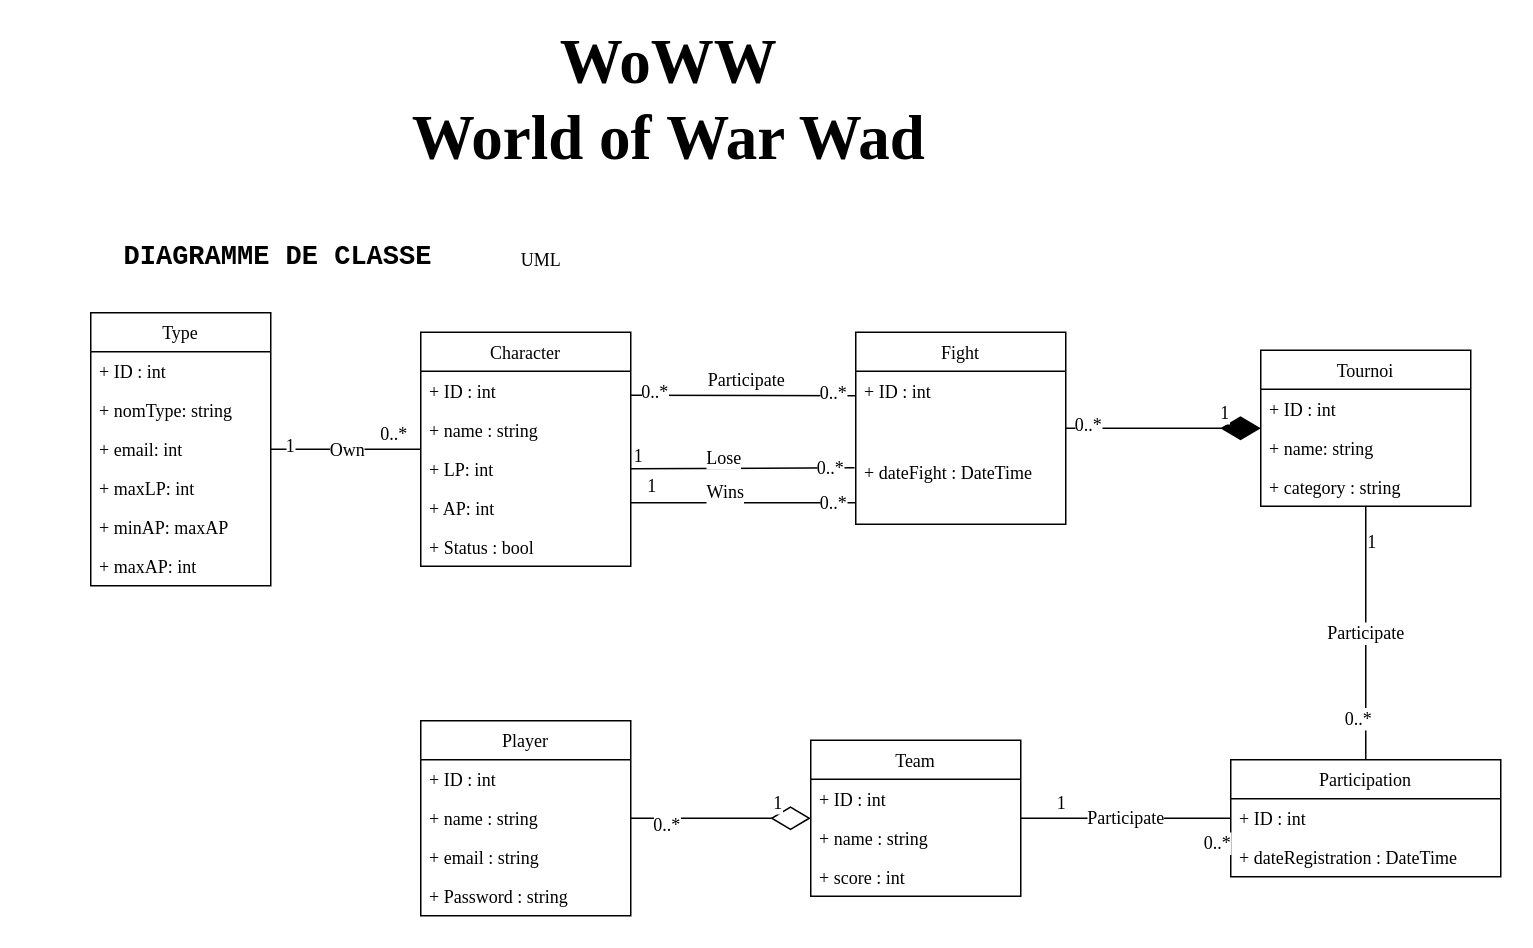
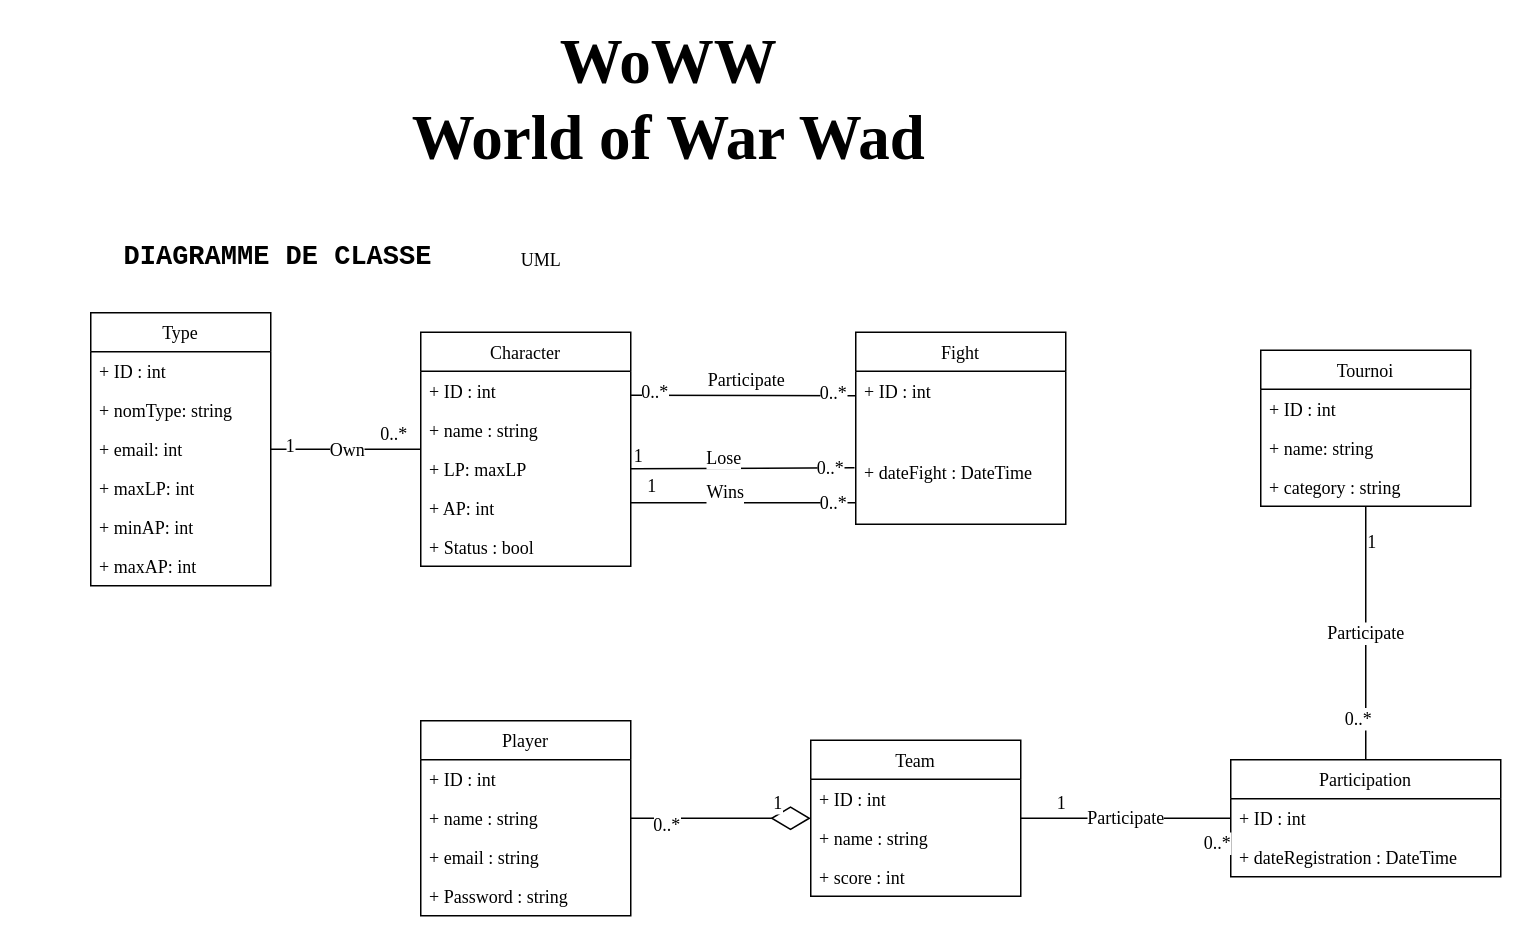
  <mxCell id="0" />
  <mxCell id="1" parent="0" />
  <mxCell id="2" value="&lt;h2&gt;DIAGRAMME DE CLASSE&lt;/h2&gt;" style="text;html=1;strokeColor=none;fillColor=none;align=center;verticalAlign=middle;whiteSpace=wrap;rounded=0;fontFamily=Courier New;" parent="1" vertex="1"><mxGeometry x="20" y="150" width="330" height="30" as="geometry" /></mxCell>
  <mxCell id="3" value="&lt;h1&gt;&lt;font&gt;&lt;b style=&quot;font-size: 42px&quot;&gt;WoWW&lt;br&gt;&lt;/b&gt;&lt;b style=&quot;font-size: 42px&quot;&gt;World of War Wad&lt;/b&gt;&lt;/font&gt;&lt;/h1&gt;" style="text;html=1;align=center;verticalAlign=middle;resizable=0;points=[];autosize=1;strokeColor=none;fillColor=none;fontFamily=Comic Sans MS;" parent="1" vertex="1"><mxGeometry x="235" y="20" width="420" height="80" as="geometry" /></mxCell>
  <mxCell id="4" value="Type" style="swimlane;fontStyle=0;childLayout=stackLayout;horizontal=1;startSize=26;fillColor=none;horizontalStack=0;resizeParent=1;resizeParentMax=0;resizeLast=0;collapsible=1;marginBottom=0;fontFamily=Comic Sans MS;fontSize=12;" vertex="1" parent="1"><mxGeometry x="60" y="202" width="120" height="182" as="geometry" /></mxCell>
  <mxCell id="5" value="+ ID : int" style="text;strokeColor=none;fillColor=none;align=left;verticalAlign=top;spacingLeft=4;spacingRight=4;overflow=hidden;rotatable=0;points=[[0,0.5],[1,0.5]];portConstraint=eastwest;fontFamily=Comic Sans MS;fontSize=12;" vertex="1" parent="4"><mxGeometry y="26" width="120" height="26" as="geometry" /></mxCell>
  <mxCell id="6" value="+ nomType: string" style="text;strokeColor=none;fillColor=none;align=left;verticalAlign=top;spacingLeft=4;spacingRight=4;overflow=hidden;rotatable=0;points=[[0,0.5],[1,0.5]];portConstraint=eastwest;fontFamily=Comic Sans MS;fontSize=12;" vertex="1" parent="4"><mxGeometry y="52" width="120" height="26" as="geometry" /></mxCell>
  <mxCell id="7" value="+ email: int" style="text;strokeColor=none;fillColor=none;align=left;verticalAlign=top;spacingLeft=4;spacingRight=4;overflow=hidden;rotatable=0;points=[[0,0.5],[1,0.5]];portConstraint=eastwest;fontFamily=Comic Sans MS;fontSize=12;" vertex="1" parent="4"><mxGeometry y="78" width="120" height="26" as="geometry" /></mxCell>
  <mxCell id="8" value="+ maxLP: int" style="text;strokeColor=none;fillColor=none;align=left;verticalAlign=top;spacingLeft=4;spacingRight=4;overflow=hidden;rotatable=0;points=[[0,0.5],[1,0.5]];portConstraint=eastwest;fontFamily=Comic Sans MS;fontSize=12;" vertex="1" parent="4"><mxGeometry y="104" width="120" height="26" as="geometry" /></mxCell>
- <mxCell id="9" value="+ minAP: maxAP" style="text;strokeColor=none;fillColor=none;align=left;verticalAlign=top;spacingLeft=4;spacingRight=4;overflow=hidden;rotatable=0;points=[[0,0.5],[1,0.5]];portConstraint=eastwest;fontFamily=Comic Sans MS;fontSize=12;" vertex="1" parent="4"><mxGeometry y="130" width="120" height="26" as="geometry" /></mxCell>
+ <mxCell id="9" value="+ minAP: int" style="text;strokeColor=none;fillColor=none;align=left;verticalAlign=top;spacingLeft=4;spacingRight=4;overflow=hidden;rotatable=0;points=[[0,0.5],[1,0.5]];portConstraint=eastwest;fontFamily=Comic Sans MS;fontSize=12;" vertex="1" parent="4"><mxGeometry y="130" width="120" height="26" as="geometry" /></mxCell>
  <mxCell id="10" value="+ maxAP: int" style="text;strokeColor=none;fillColor=none;align=left;verticalAlign=top;spacingLeft=4;spacingRight=4;overflow=hidden;rotatable=0;points=[[0,0.5],[1,0.5]];portConstraint=eastwest;fontFamily=Comic Sans MS;fontSize=12;" vertex="1" parent="4"><mxGeometry y="156" width="120" height="26" as="geometry" /></mxCell>
  <mxCell id="11" style="rounded=0;orthogonalLoop=1;jettySize=auto;html=1;fontFamily=Comic Sans MS;fontSize=12;endArrow=none;endFill=0;exitX=1.001;exitY=0.372;exitDx=0;exitDy=0;entryX=0;entryY=0.701;entryDx=0;entryDy=0;entryPerimeter=0;exitPerimeter=0;" edge="1" parent="1" source="19" target="47"><mxGeometry relative="1" as="geometry" /></mxCell>
  <mxCell id="12" value="Wins" style="edgeLabel;html=1;align=center;verticalAlign=middle;resizable=0;points=[];fontSize=12;fontFamily=Comic Sans MS;" vertex="1" connectable="0" parent="11"><mxGeometry x="0.189" y="7" relative="1" as="geometry"><mxPoint x="-27" as="offset" /></mxGeometry></mxCell>
  <mxCell id="13" value="0..*" style="edgeLabel;html=1;align=center;verticalAlign=middle;resizable=0;points=[];fontSize=12;fontFamily=Comic Sans MS;" vertex="1" connectable="0" parent="11"><mxGeometry x="0.962" relative="1" as="geometry"><mxPoint x="-13" as="offset" /></mxGeometry></mxCell>
  <mxCell id="14" value="1" style="edgeLabel;html=1;align=center;verticalAlign=middle;resizable=0;points=[];fontSize=12;fontFamily=Comic Sans MS;" vertex="1" connectable="0" parent="11"><mxGeometry x="-0.823" y="11" relative="1" as="geometry"><mxPoint as="offset" /></mxGeometry></mxCell>
  <mxCell id="15" value="Character" style="swimlane;fontStyle=0;childLayout=stackLayout;horizontal=1;startSize=26;fillColor=none;horizontalStack=0;resizeParent=1;resizeParentMax=0;resizeLast=0;collapsible=1;marginBottom=0;fontFamily=Comic Sans MS;fontSize=12;" vertex="1" parent="1"><mxGeometry x="280" y="215" width="140" height="156" as="geometry" /></mxCell>
  <mxCell id="16" value="+ ID : int" style="text;strokeColor=none;fillColor=none;align=left;verticalAlign=top;spacingLeft=4;spacingRight=4;overflow=hidden;rotatable=0;points=[[0,0.5],[1,0.5]];portConstraint=eastwest;fontFamily=Comic Sans MS;fontSize=12;" vertex="1" parent="15"><mxGeometry y="26" width="140" height="26" as="geometry" /></mxCell>
  <mxCell id="17" value="+ name : string" style="text;strokeColor=none;fillColor=none;align=left;verticalAlign=top;spacingLeft=4;spacingRight=4;overflow=hidden;rotatable=0;points=[[0,0.5],[1,0.5]];portConstraint=eastwest;fontFamily=Comic Sans MS;fontSize=12;" vertex="1" parent="15"><mxGeometry y="52" width="140" height="26" as="geometry" /></mxCell>
- <mxCell id="18" value="+ LP: int" style="text;strokeColor=none;fillColor=none;align=left;verticalAlign=top;spacingLeft=4;spacingRight=4;overflow=hidden;rotatable=0;points=[[0,0.5],[1,0.5]];portConstraint=eastwest;fontFamily=Comic Sans MS;fontSize=12;" vertex="1" parent="15"><mxGeometry y="78" width="140" height="26" as="geometry" /></mxCell>
+ <mxCell id="18" value="+ LP: maxLP" style="text;strokeColor=none;fillColor=none;align=left;verticalAlign=top;spacingLeft=4;spacingRight=4;overflow=hidden;rotatable=0;points=[[0,0.5],[1,0.5]];portConstraint=eastwest;fontFamily=Comic Sans MS;fontSize=12;" vertex="1" parent="15"><mxGeometry y="78" width="140" height="26" as="geometry" /></mxCell>
  <mxCell id="19" value="+ AP: int" style="text;strokeColor=none;fillColor=none;align=left;verticalAlign=top;spacingLeft=4;spacingRight=4;overflow=hidden;rotatable=0;points=[[0,0.5],[1,0.5]];portConstraint=eastwest;fontFamily=Comic Sans MS;fontSize=12;" vertex="1" parent="15"><mxGeometry y="104" width="140" height="26" as="geometry" /></mxCell>
  <mxCell id="20" value="+ Status : bool" style="text;strokeColor=none;fillColor=none;align=left;verticalAlign=top;spacingLeft=4;spacingRight=4;overflow=hidden;rotatable=0;points=[[0,0.5],[1,0.5]];portConstraint=eastwest;fontFamily=Comic Sans MS;fontSize=12;" vertex="1" parent="15"><mxGeometry y="130" width="140" height="26" as="geometry" /></mxCell>
  <mxCell id="21" value="" style="endArrow=none;endFill=0;endSize=24;html=1;rounded=0;fontFamily=Comic Sans MS;fontSize=12;curved=1;" edge="1" parent="1" source="4" target="15"><mxGeometry width="160" relative="1" as="geometry"><mxPoint x="186" y="248" as="sourcePoint" /><mxPoint x="346" y="248" as="targetPoint" /></mxGeometry></mxCell>
  <mxCell id="22" value="1" style="edgeLabel;html=1;align=center;verticalAlign=middle;resizable=0;points=[];fontSize=12;fontFamily=Comic Sans MS;" vertex="1" connectable="0" parent="21"><mxGeometry x="-0.844" y="-4" relative="1" as="geometry"><mxPoint x="4" y="-7" as="offset" /></mxGeometry></mxCell>
  <mxCell id="23" value="0..*" style="edgeLabel;html=1;align=center;verticalAlign=middle;resizable=0;points=[];fontSize=12;fontFamily=Comic Sans MS;" vertex="1" connectable="0" parent="21"><mxGeometry x="0.622" relative="1" as="geometry"><mxPoint y="-11" as="offset" /></mxGeometry></mxCell>
  <mxCell id="24" value="Own" style="edgeLabel;html=1;align=center;verticalAlign=middle;resizable=0;points=[];fontSize=12;fontFamily=Comic Sans MS;" vertex="1" connectable="0" parent="21"><mxGeometry x="0.095" relative="1" as="geometry"><mxPoint x="-5" as="offset" /></mxGeometry></mxCell>
  <mxCell id="25" value="UML" style="text;html=1;align=center;verticalAlign=middle;resizable=0;points=[];autosize=1;strokeColor=none;fillColor=none;fontSize=12;fontFamily=Comic Sans MS;" vertex="1" parent="1"><mxGeometry x="340" y="157" width="40" height="20" as="geometry" /></mxCell>
  <mxCell id="26" value="Player" style="swimlane;fontStyle=0;childLayout=stackLayout;horizontal=1;startSize=26;fillColor=none;horizontalStack=0;resizeParent=1;resizeParentMax=0;resizeLast=0;collapsible=1;marginBottom=0;fontFamily=Comic Sans MS;fontSize=12;" vertex="1" parent="1"><mxGeometry x="280" y="474" width="140" height="130" as="geometry" /></mxCell>
  <mxCell id="27" value="+ ID : int" style="text;strokeColor=none;fillColor=none;align=left;verticalAlign=top;spacingLeft=4;spacingRight=4;overflow=hidden;rotatable=0;points=[[0,0.5],[1,0.5]];portConstraint=eastwest;fontFamily=Comic Sans MS;fontSize=12;" vertex="1" parent="26"><mxGeometry y="26" width="140" height="26" as="geometry" /></mxCell>
  <mxCell id="28" value="+ name : string" style="text;strokeColor=none;fillColor=none;align=left;verticalAlign=top;spacingLeft=4;spacingRight=4;overflow=hidden;rotatable=0;points=[[0,0.5],[1,0.5]];portConstraint=eastwest;fontFamily=Comic Sans MS;fontSize=12;" vertex="1" parent="26"><mxGeometry y="52" width="140" height="26" as="geometry" /></mxCell>
  <mxCell id="29" value="+ email : string" style="text;strokeColor=none;fillColor=none;align=left;verticalAlign=top;spacingLeft=4;spacingRight=4;overflow=hidden;rotatable=0;points=[[0,0.5],[1,0.5]];portConstraint=eastwest;fontFamily=Comic Sans MS;fontSize=12;" vertex="1" parent="26"><mxGeometry y="78" width="140" height="26" as="geometry" /></mxCell>
  <mxCell id="30" value="+ Password : string" style="text;strokeColor=none;fillColor=none;align=left;verticalAlign=top;spacingLeft=4;spacingRight=4;overflow=hidden;rotatable=0;points=[[0,0.5],[1,0.5]];portConstraint=eastwest;fontFamily=Comic Sans MS;fontSize=12;" vertex="1" parent="26"><mxGeometry y="104" width="140" height="26" as="geometry" /></mxCell>
  <mxCell id="31" value="Team" style="swimlane;fontStyle=0;childLayout=stackLayout;horizontal=1;startSize=26;fillColor=none;horizontalStack=0;resizeParent=1;resizeParentMax=0;resizeLast=0;collapsible=1;marginBottom=0;fontFamily=Comic Sans MS;fontSize=12;" vertex="1" parent="1"><mxGeometry x="540" y="487" width="140" height="104" as="geometry" /></mxCell>
  <mxCell id="32" value="+ ID : int" style="text;strokeColor=none;fillColor=none;align=left;verticalAlign=top;spacingLeft=4;spacingRight=4;overflow=hidden;rotatable=0;points=[[0,0.5],[1,0.5]];portConstraint=eastwest;fontFamily=Comic Sans MS;fontSize=12;" vertex="1" parent="31"><mxGeometry y="26" width="140" height="26" as="geometry" /></mxCell>
  <mxCell id="33" value="+ name : string" style="text;strokeColor=none;fillColor=none;align=left;verticalAlign=top;spacingLeft=4;spacingRight=4;overflow=hidden;rotatable=0;points=[[0,0.5],[1,0.5]];portConstraint=eastwest;fontFamily=Comic Sans MS;fontSize=12;" vertex="1" parent="31"><mxGeometry y="52" width="140" height="26" as="geometry" /></mxCell>
  <mxCell id="34" value="+ score : int" style="text;strokeColor=none;fillColor=none;align=left;verticalAlign=top;spacingLeft=4;spacingRight=4;overflow=hidden;rotatable=0;points=[[0,0.5],[1,0.5]];portConstraint=eastwest;fontFamily=Comic Sans MS;fontSize=12;" vertex="1" parent="31"><mxGeometry y="78" width="140" height="26" as="geometry" /></mxCell>
  <mxCell id="35" value="" style="endArrow=diamondThin;endFill=0;endSize=24;html=1;rounded=0;fontFamily=Comic Sans MS;fontSize=12;curved=1;" edge="1" parent="1" source="26" target="31"><mxGeometry width="160" relative="1" as="geometry"><mxPoint x="380" y="274" as="sourcePoint" /><mxPoint x="380" y="419" as="targetPoint" /></mxGeometry></mxCell>
  <mxCell id="36" value="0..*" style="edgeLabel;html=1;align=center;verticalAlign=middle;resizable=0;points=[];fontSize=12;fontFamily=Comic Sans MS;" vertex="1" connectable="0" parent="35"><mxGeometry x="-0.844" y="-4" relative="1" as="geometry"><mxPoint x="14" as="offset" /></mxGeometry></mxCell>
  <mxCell id="37" value="1" style="edgeLabel;html=1;align=center;verticalAlign=middle;resizable=0;points=[];fontSize=12;fontFamily=Comic Sans MS;" vertex="1" connectable="0" parent="35"><mxGeometry x="0.622" relative="1" as="geometry"><mxPoint y="-11" as="offset" /></mxGeometry></mxCell>
  <mxCell id="38" value="Tournoi" style="swimlane;fontStyle=0;childLayout=stackLayout;horizontal=1;startSize=26;fillColor=none;horizontalStack=0;resizeParent=1;resizeParentMax=0;resizeLast=0;collapsible=1;marginBottom=0;fontFamily=Comic Sans MS;fontSize=12;" vertex="1" parent="1"><mxGeometry x="840" y="227" width="140" height="104" as="geometry" /></mxCell>
  <mxCell id="39" value="+ ID : int" style="text;strokeColor=none;fillColor=none;align=left;verticalAlign=top;spacingLeft=4;spacingRight=4;overflow=hidden;rotatable=0;points=[[0,0.5],[1,0.5]];portConstraint=eastwest;fontFamily=Comic Sans MS;fontSize=12;" vertex="1" parent="38"><mxGeometry y="26" width="140" height="26" as="geometry" /></mxCell>
  <mxCell id="40" value="+ name: string" style="text;strokeColor=none;fillColor=none;align=left;verticalAlign=top;spacingLeft=4;spacingRight=4;overflow=hidden;rotatable=0;points=[[0,0.5],[1,0.5]];portConstraint=eastwest;fontFamily=Comic Sans MS;fontSize=12;" vertex="1" parent="38"><mxGeometry y="52" width="140" height="26" as="geometry" /></mxCell>
  <mxCell id="41" value="+ category : string" style="text;strokeColor=none;fillColor=none;align=left;verticalAlign=top;spacingLeft=4;spacingRight=4;overflow=hidden;rotatable=0;points=[[0,0.5],[1,0.5]];portConstraint=eastwest;fontFamily=Comic Sans MS;fontSize=12;" vertex="1" parent="38"><mxGeometry y="78" width="140" height="26" as="geometry" /></mxCell>
  <mxCell id="42" value="Participate" style="endArrow=none;endFill=0;endSize=24;html=1;rounded=0;fontFamily=Comic Sans MS;fontSize=12;curved=1;" edge="1" parent="1" source="38" target="55"><mxGeometry width="160" relative="1" as="geometry"><mxPoint x="630" y="604" as="sourcePoint" /><mxPoint x="450" y="604" as="targetPoint" /></mxGeometry></mxCell>
  <mxCell id="43" value="1" style="edgeLabel;html=1;align=center;verticalAlign=middle;resizable=0;points=[];fontSize=12;fontFamily=Comic Sans MS;" vertex="1" connectable="0" parent="42"><mxGeometry x="-0.844" y="-4" relative="1" as="geometry"><mxPoint x="7" y="10" as="offset" /></mxGeometry></mxCell>
  <mxCell id="44" value="0..*" style="edgeLabel;html=1;align=center;verticalAlign=middle;resizable=0;points=[];fontSize=12;fontFamily=Comic Sans MS;" vertex="1" connectable="0" parent="42"><mxGeometry x="0.622" relative="1" as="geometry"><mxPoint x="-6" y="4" as="offset" /></mxGeometry></mxCell>
  <mxCell id="45" value="Fight" style="swimlane;fontStyle=0;childLayout=stackLayout;horizontal=1;startSize=26;fillColor=none;horizontalStack=0;resizeParent=1;resizeParentMax=0;resizeLast=0;collapsible=1;marginBottom=0;fontFamily=Comic Sans MS;fontSize=12;" vertex="1" parent="1"><mxGeometry x="570" y="215" width="140" height="128" as="geometry" /></mxCell>
  <mxCell id="46" value="+ ID : int" style="text;strokeColor=none;fillColor=none;align=left;verticalAlign=top;spacingLeft=4;spacingRight=4;overflow=hidden;rotatable=0;points=[[0,0.5],[1,0.5]];portConstraint=eastwest;fontFamily=Comic Sans MS;fontSize=12;" vertex="1" parent="45"><mxGeometry y="26" width="140" height="54" as="geometry" /></mxCell>
  <mxCell id="47" value="+ dateFight : DateTime" style="text;strokeColor=none;fillColor=none;align=left;verticalAlign=top;spacingLeft=4;spacingRight=4;overflow=hidden;rotatable=0;points=[[0,0.5],[1,0.5]];portConstraint=eastwest;fontFamily=Comic Sans MS;fontSize=12;" vertex="1" parent="45"><mxGeometry y="80" width="140" height="48" as="geometry" /></mxCell>
  <mxCell id="48" value="" style="endArrow=none;endFill=0;endSize=24;html=1;rounded=0;fontFamily=Comic Sans MS;fontSize=12;entryX=-0.002;entryY=0.301;entryDx=0;entryDy=0;entryPerimeter=0;" edge="1" parent="1" target="46"><mxGeometry width="160" relative="1" as="geometry"><mxPoint x="420" y="257" as="sourcePoint" /><mxPoint x="630" y="316" as="targetPoint" /></mxGeometry></mxCell>
  <mxCell id="49" value="0..*" style="edgeLabel;html=1;align=center;verticalAlign=middle;resizable=0;points=[];fontSize=12;fontFamily=Comic Sans MS;" vertex="1" connectable="0" parent="48"><mxGeometry x="-0.844" y="-4" relative="1" as="geometry"><mxPoint x="4" y="-7" as="offset" /></mxGeometry></mxCell>
  <mxCell id="50" value="0..*" style="edgeLabel;html=1;align=center;verticalAlign=middle;resizable=0;points=[];fontSize=12;fontFamily=Comic Sans MS;" vertex="1" connectable="0" parent="48"><mxGeometry x="0.622" relative="1" as="geometry"><mxPoint x="14" y="-2" as="offset" /></mxGeometry></mxCell>
  <mxCell id="51" value="Participate" style="edgeLabel;html=1;align=center;verticalAlign=middle;resizable=0;points=[];fontSize=12;fontFamily=Comic Sans MS;" vertex="1" connectable="0" parent="48"><mxGeometry x="-0.111" y="-1" relative="1" as="geometry"><mxPoint x="10" y="-12" as="offset" /></mxGeometry></mxCell>
- <mxCell id="52" value="" style="endArrow=diamondThin;endFill=1;endSize=24;html=1;rounded=0;fontFamily=Comic Sans MS;fontSize=12;curved=1;" edge="1" parent="1" source="45" target="38"><mxGeometry width="160" relative="1" as="geometry"><mxPoint x="660" y="442.4" as="sourcePoint" /><mxPoint x="450" y="347.6" as="targetPoint" /></mxGeometry></mxCell>
- <mxCell id="53" value="0..*" style="edgeLabel;html=1;align=center;verticalAlign=middle;resizable=0;points=[];fontSize=12;fontFamily=Comic Sans MS;" vertex="1" connectable="0" parent="52"><mxGeometry x="-0.844" y="-4" relative="1" as="geometry"><mxPoint x="4" y="-7" as="offset" /></mxGeometry></mxCell>
- <mxCell id="54" value="1" style="edgeLabel;html=1;align=center;verticalAlign=middle;resizable=0;points=[];fontSize=12;fontFamily=Comic Sans MS;" vertex="1" connectable="0" parent="52"><mxGeometry x="0.622" relative="1" as="geometry"><mxPoint y="-11" as="offset" /></mxGeometry></mxCell>
  <mxCell id="55" value="Participation" style="swimlane;fontStyle=0;childLayout=stackLayout;horizontal=1;startSize=26;fillColor=none;horizontalStack=0;resizeParent=1;resizeParentMax=0;resizeLast=0;collapsible=1;marginBottom=0;fontFamily=Comic Sans MS;fontSize=12;" vertex="1" parent="1"><mxGeometry x="820" y="500" width="180" height="78" as="geometry" /></mxCell>
  <mxCell id="56" value="+ ID : int" style="text;strokeColor=none;fillColor=none;align=left;verticalAlign=top;spacingLeft=4;spacingRight=4;overflow=hidden;rotatable=0;points=[[0,0.5],[1,0.5]];portConstraint=eastwest;fontFamily=Comic Sans MS;fontSize=12;" vertex="1" parent="55"><mxGeometry y="26" width="180" height="26" as="geometry" /></mxCell>
  <mxCell id="57" value="+ dateRegistration : DateTime" style="text;strokeColor=none;fillColor=none;align=left;verticalAlign=top;spacingLeft=4;spacingRight=4;overflow=hidden;rotatable=0;points=[[0,0.5],[1,0.5]];portConstraint=eastwest;fontFamily=Comic Sans MS;fontSize=12;" vertex="1" parent="55"><mxGeometry y="52" width="180" height="26" as="geometry" /></mxCell>
  <mxCell id="58" value="Participate" style="endArrow=none;endFill=0;endSize=24;html=1;rounded=0;fontFamily=Comic Sans MS;fontSize=12;curved=1;" edge="1" parent="1" source="55" target="31"><mxGeometry width="160" relative="1" as="geometry"><mxPoint x="940" y="484" as="sourcePoint" /><mxPoint x="700" y="484" as="targetPoint" /></mxGeometry></mxCell>
  <mxCell id="59" value="0..*" style="edgeLabel;html=1;align=center;verticalAlign=middle;resizable=0;points=[];fontSize=12;fontFamily=Comic Sans MS;" vertex="1" connectable="0" parent="58"><mxGeometry x="-0.844" y="-4" relative="1" as="geometry"><mxPoint x="1" y="20" as="offset" /></mxGeometry></mxCell>
  <mxCell id="60" value="1" style="edgeLabel;html=1;align=center;verticalAlign=middle;resizable=0;points=[];fontSize=12;fontFamily=Comic Sans MS;" vertex="1" connectable="0" parent="58"><mxGeometry x="0.622" relative="1" as="geometry"><mxPoint y="-11" as="offset" /></mxGeometry></mxCell>
  <mxCell id="61" style="rounded=0;orthogonalLoop=1;jettySize=auto;html=1;fontFamily=Comic Sans MS;fontSize=12;endArrow=none;endFill=0;exitX=1;exitY=0.5;exitDx=0;exitDy=0;entryX=-0.006;entryY=0.215;entryDx=0;entryDy=0;entryPerimeter=0;" edge="1" parent="1" source="18" target="47"><mxGeometry relative="1" as="geometry"><mxPoint x="380" y="375" as="sourcePoint" /><mxPoint x="660" y="485.029" as="targetPoint" /></mxGeometry></mxCell>
  <mxCell id="62" value="Lose" style="edgeLabel;html=1;align=center;verticalAlign=middle;resizable=0;points=[];fontSize=12;fontFamily=Comic Sans MS;" vertex="1" connectable="0" parent="61"><mxGeometry x="0.189" y="7" relative="1" as="geometry"><mxPoint x="-27" as="offset" /></mxGeometry></mxCell>
  <mxCell id="63" value="0..*" style="edgeLabel;html=1;align=center;verticalAlign=middle;resizable=0;points=[];fontSize=12;fontFamily=Comic Sans MS;" vertex="1" connectable="0" parent="61"><mxGeometry x="0.962" relative="1" as="geometry"><mxPoint x="-13" as="offset" /></mxGeometry></mxCell>
  <mxCell id="64" value="1" style="edgeLabel;html=1;align=center;verticalAlign=middle;resizable=0;points=[];fontSize=12;fontFamily=Comic Sans MS;" vertex="1" connectable="0" parent="61"><mxGeometry x="-0.823" y="11" relative="1" as="geometry"><mxPoint x="-8" y="3" as="offset" /></mxGeometry></mxCell>
